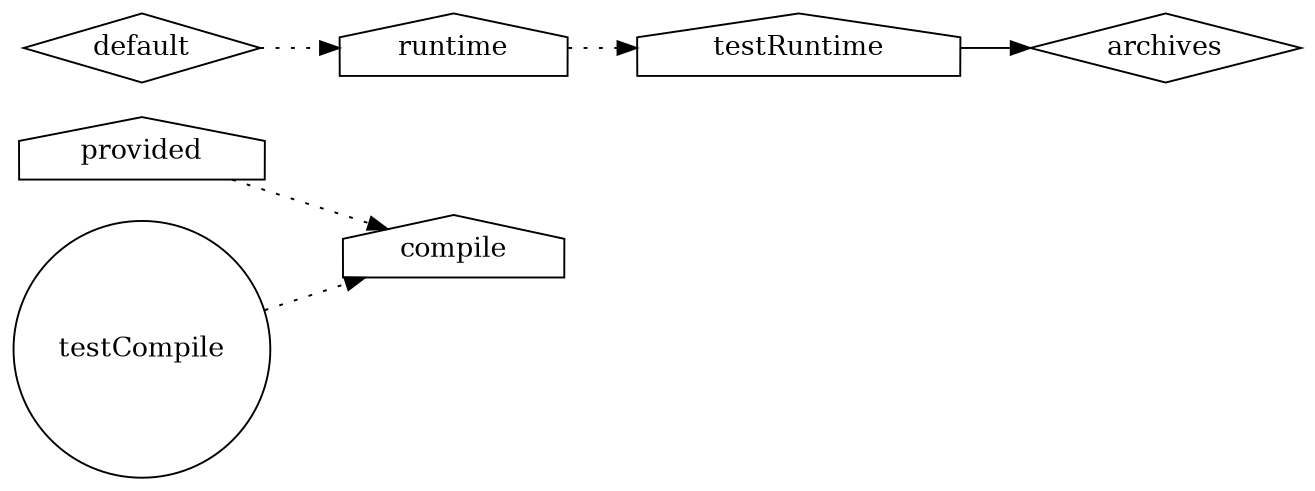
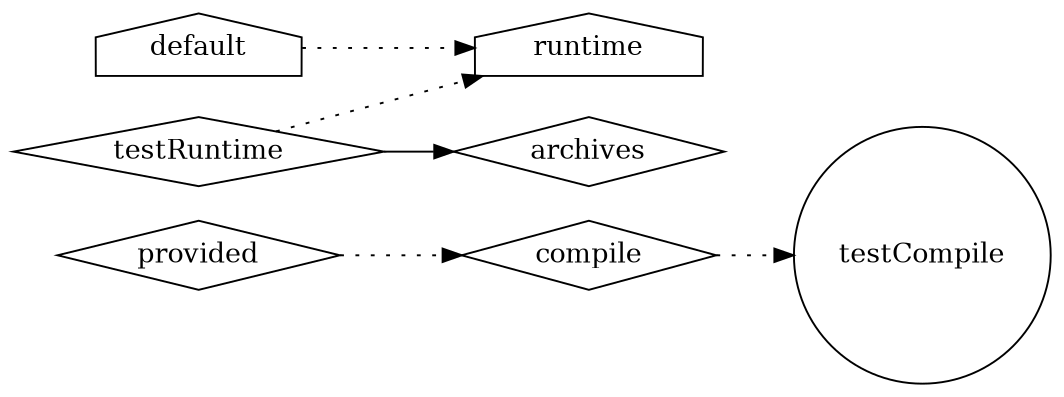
  digraph {
    rankdir=LR
    node [shape=house]
    edge [style=dotted]
-   compile
-   default [shape=diamond]
+   compile [shape=diamond]
+   default
    runtime
-   provided
+   provided [shape=diamond]
    testCompile [shape=circle]
-   testRuntime
+   testRuntime [shape=diamond]
    archives [shape=diamond]
    default -> runtime
    provided -> compile
-   testCompile -> compile
-   runtime -> testRuntime
+   compile -> testCompile
+   testRuntime -> runtime
    testRuntime -> archives [style=solid]
  }
